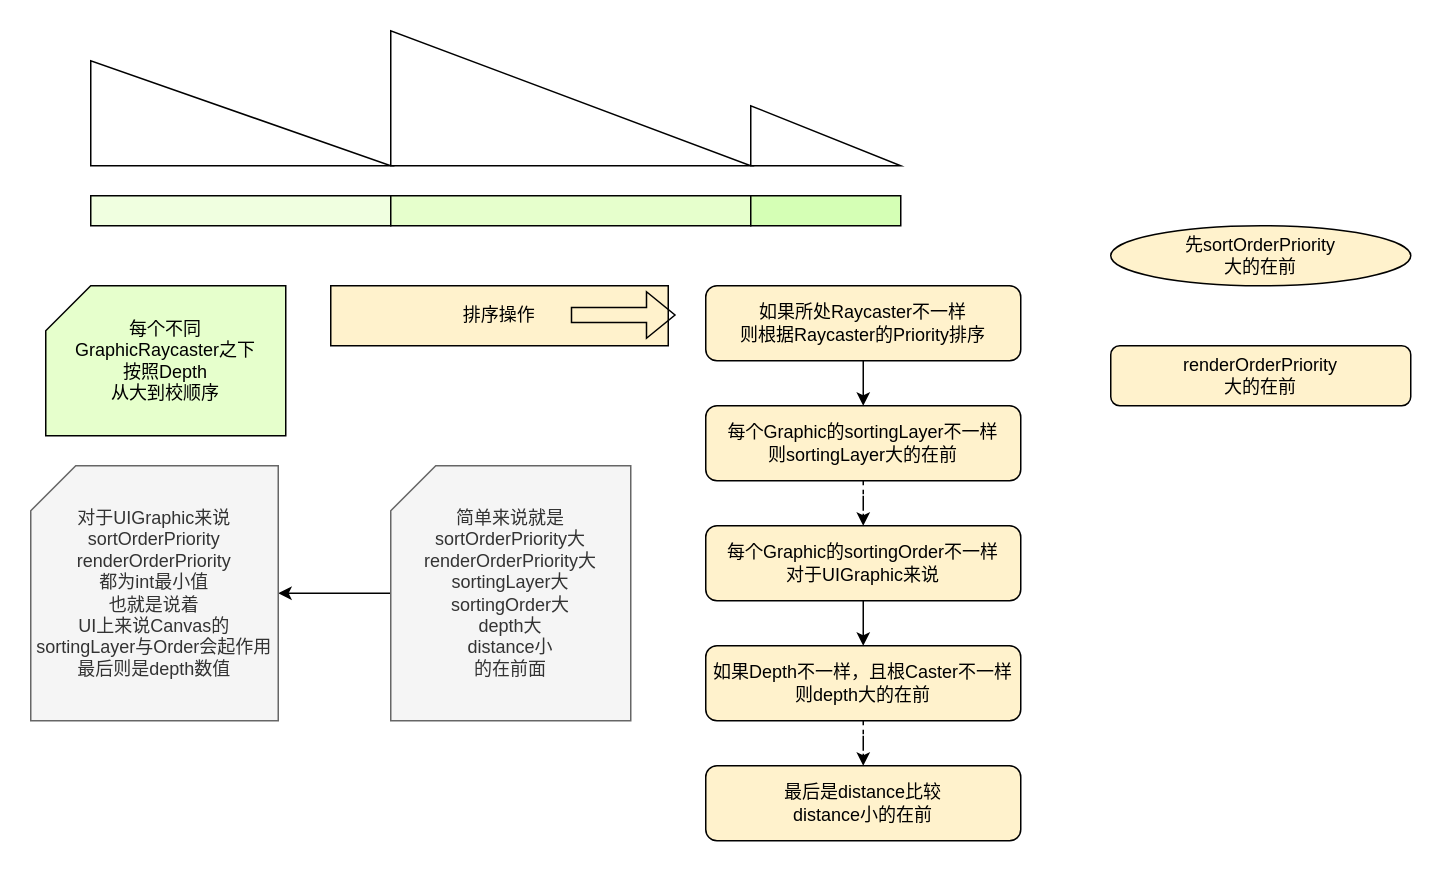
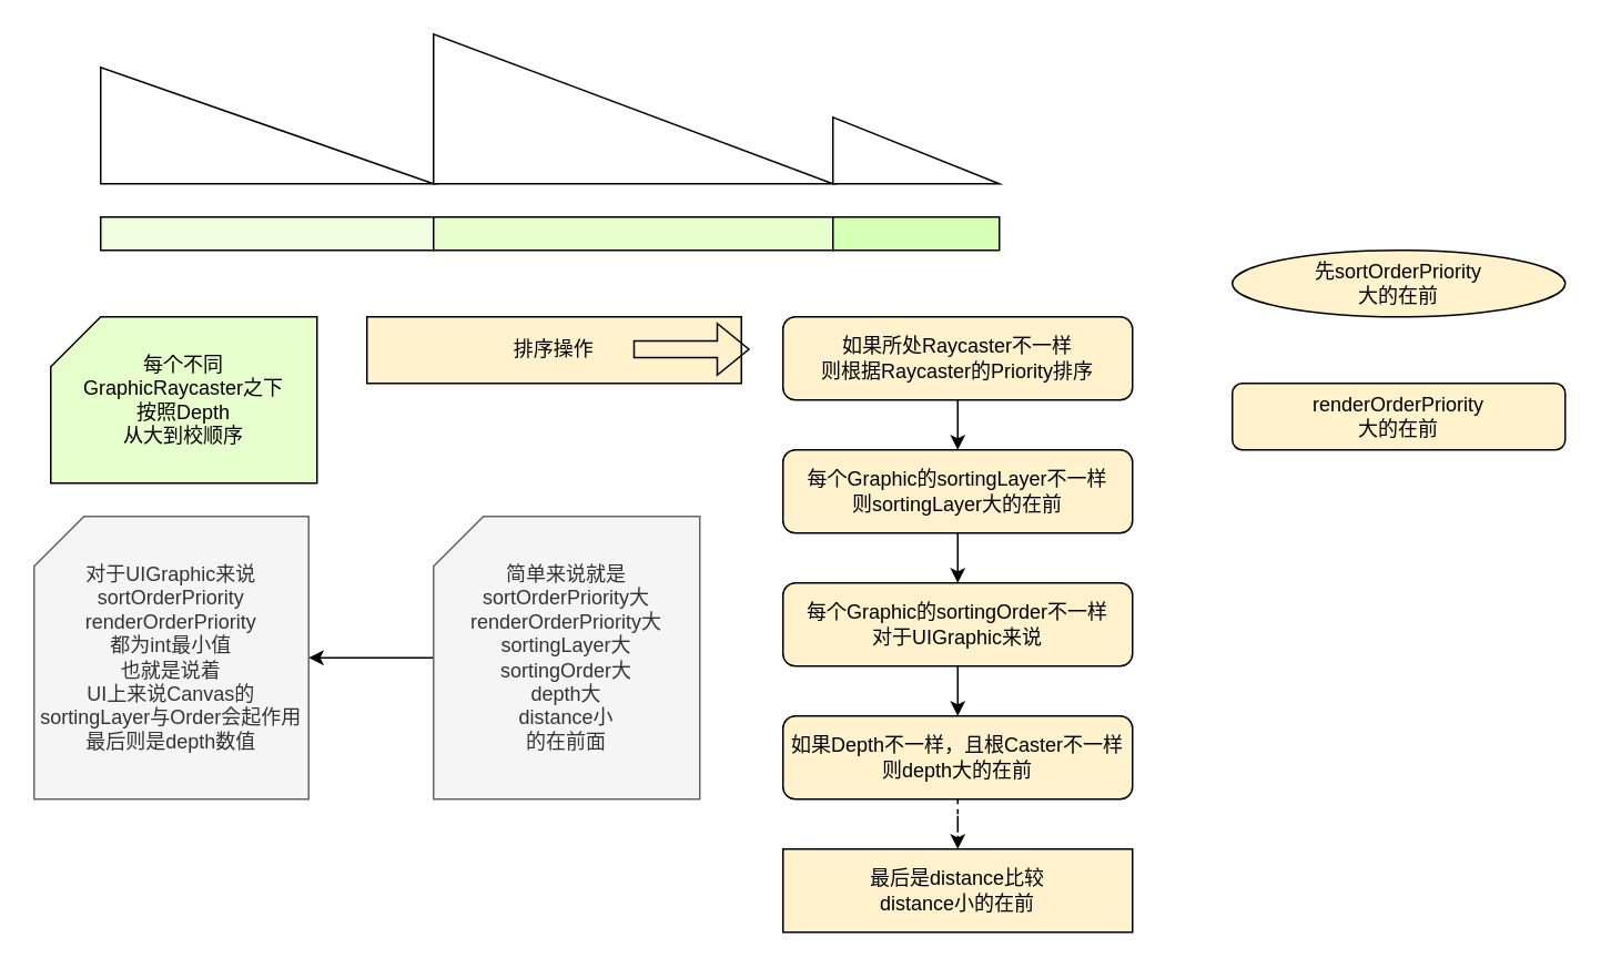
  <mxCell id="0" />
  <mxCell id="1" parent="0" />
  <mxCell id="2" value="" style="verticalLabelPosition=bottom;verticalAlign=top;html=1;shape=mxgraph.basic.orthogonal_triangle" vertex="1" parent="1"><mxGeometry x="60" y="40" width="200" height="70" as="geometry" /></mxCell>
  <mxCell id="3" value="" style="rounded=0;whiteSpace=wrap;html=1;fillColor=#F0FFE0;" vertex="1" parent="1"><mxGeometry x="60" y="130" width="200" height="20" as="geometry" /></mxCell>
  <mxCell id="4" value="" style="rounded=0;whiteSpace=wrap;html=1;fillColor=#E6FFCC;" vertex="1" parent="1"><mxGeometry x="260" y="130" width="240" height="20" as="geometry" /></mxCell>
  <mxCell id="5" value="" style="rounded=0;whiteSpace=wrap;html=1;fillColor=#D5FFB5;" vertex="1" parent="1"><mxGeometry x="500" y="130" width="100" height="20" as="geometry" /></mxCell>
  <mxCell id="6" value="" style="verticalLabelPosition=bottom;verticalAlign=top;html=1;shape=mxgraph.basic.orthogonal_triangle" vertex="1" parent="1"><mxGeometry x="260" y="20" width="240" height="90" as="geometry" /></mxCell>
  <mxCell id="7" value="" style="verticalLabelPosition=bottom;verticalAlign=top;html=1;shape=mxgraph.basic.orthogonal_triangle" vertex="1" parent="1"><mxGeometry x="500" y="70" width="100" height="40" as="geometry" /></mxCell>
  <mxCell id="8" value="&lt;span style=&quot;text-wrap: nowrap;&quot;&gt;每个不同&lt;/span&gt;&lt;br style=&quot;text-wrap: nowrap;&quot;&gt;&lt;span style=&quot;text-wrap: nowrap;&quot;&gt;GraphicRaycaster之下&lt;/span&gt;&lt;br style=&quot;text-wrap: nowrap;&quot;&gt;&lt;span style=&quot;text-wrap: nowrap;&quot;&gt;按照Depth&lt;/span&gt;&lt;br style=&quot;text-wrap: nowrap;&quot;&gt;&lt;span style=&quot;text-wrap: nowrap;&quot;&gt;从大到校顺序&lt;/span&gt;" style="shape=card;whiteSpace=wrap;html=1;fillColor=#E6FFCC;" vertex="1" parent="1"><mxGeometry x="30" y="190" width="160" height="100" as="geometry" /></mxCell>
  <mxCell id="9" value="排序操作" style="rounded=0;whiteSpace=wrap;html=1;fillColor=#FFF2CC;" vertex="1" parent="1"><mxGeometry x="220" y="190" width="225" height="40" as="geometry" /></mxCell>
  <mxCell id="10" value="" style="shape=flexArrow;endArrow=classic;html=1;rounded=0;" edge="1" parent="1"><mxGeometry width="50" height="50" relative="1" as="geometry"><mxPoint x="380" y="209.5" as="sourcePoint" /><mxPoint x="450" y="209.5" as="targetPoint" /></mxGeometry></mxCell>
  <mxCell id="11" style="edgeStyle=orthogonalEdgeStyle;rounded=0;orthogonalLoop=1;jettySize=auto;html=1;" edge="1" parent="1" source="12" target="16"><mxGeometry relative="1" as="geometry" /></mxCell>
  <mxCell id="12" value="如果所处Raycaster不一样&lt;br&gt;则根据Raycaster的Priority排序" style="rounded=1;whiteSpace=wrap;html=1;fillColor=#FFF2CC;" vertex="1" parent="1"><mxGeometry x="470" y="190" width="210" height="50" as="geometry" /></mxCell>
  <mxCell id="13" value="先sortOrderPriority&lt;br&gt;大的在前" style="ellipse;whiteSpace=wrap;html=1;fillColor=#FFF2CC;" vertex="1" parent="1"><mxGeometry x="740" y="150" width="200" height="40" as="geometry" /></mxCell>
  <mxCell id="14" value="renderOrderPriority&lt;br&gt;大的在前" style="rounded=1;whiteSpace=wrap;html=1;fillColor=#FFF2CC;" vertex="1" parent="1"><mxGeometry x="740" y="230" width="200" height="40" as="geometry" /></mxCell>
- <mxCell id="15" style="edgeStyle=orthogonalEdgeStyle;rounded=0;orthogonalLoop=1;jettySize=auto;html=1;dashed=1;" edge="1" parent="1" source="16" target="18"><mxGeometry relative="1" as="geometry" /></mxCell>
+ <mxCell id="15" style="edgeStyle=orthogonalEdgeStyle;rounded=0;orthogonalLoop=1;jettySize=auto;html=1;" edge="1" parent="1" source="16" target="18"><mxGeometry relative="1" as="geometry" /></mxCell>
  <mxCell id="16" value="每个Graphic的sortingLayer不一样&lt;br&gt;则sortingLayer大的在前" style="rounded=1;whiteSpace=wrap;html=1;fillColor=#FFF2CC;" vertex="1" parent="1"><mxGeometry x="470" y="270" width="210" height="50" as="geometry" /></mxCell>
  <mxCell id="17" style="edgeStyle=orthogonalEdgeStyle;rounded=0;orthogonalLoop=1;jettySize=auto;html=1;" edge="1" parent="1" source="18" target="20"><mxGeometry relative="1" as="geometry" /></mxCell>
  <mxCell id="18" value="每个Graphic的sortingOrder不一样&lt;br&gt;对于UIGraphic来说" style="rounded=1;whiteSpace=wrap;html=1;fillColor=#FFF2CC;" vertex="1" parent="1"><mxGeometry x="470" y="350" width="210" height="50" as="geometry" /></mxCell>
  <mxCell id="19" style="edgeStyle=orthogonalEdgeStyle;rounded=0;orthogonalLoop=1;jettySize=auto;html=1;dashed=1;" edge="1" parent="1" source="20" target="21"><mxGeometry relative="1" as="geometry" /></mxCell>
  <mxCell id="20" value="如果Depth不一样，且根Caster不一样&lt;br&gt;则depth大的在前" style="rounded=1;whiteSpace=wrap;html=1;fillColor=#FFF2CC;" vertex="1" parent="1"><mxGeometry x="470" y="430" width="210" height="50" as="geometry" /></mxCell>
- <mxCell id="21" value="最后是distance比较&lt;br&gt;distance小的在前" style="rounded=1;whiteSpace=wrap;html=1;fillColor=#FFF2CC;" vertex="1" parent="1"><mxGeometry x="470" y="510" width="210" height="50" as="geometry" /></mxCell>
+ <mxCell id="21" value="最后是distance比较&lt;br&gt;distance小的在前" style="whiteSpace=wrap;html=1;fillColor=#FFF2CC;rounded=0;" vertex="1" parent="1"><mxGeometry x="470" y="510" width="210" height="50" as="geometry" /></mxCell>
  <mxCell id="22" style="edgeStyle=orthogonalEdgeStyle;rounded=0;orthogonalLoop=1;jettySize=auto;html=1;" edge="1" parent="1" source="23" target="24"><mxGeometry relative="1" as="geometry" /></mxCell>
  <mxCell id="23" value="&lt;span style=&quot;text-wrap: nowrap;&quot;&gt;简单来说就是&lt;br&gt;sortOrderPriority大&lt;br&gt;renderOrderPriority大&lt;br&gt;sortingLayer大&lt;br&gt;sortingOrder大&lt;br&gt;depth大&lt;br&gt;distance小&lt;br&gt;的在前面&lt;/span&gt;" style="shape=card;whiteSpace=wrap;html=1;fillColor=#f5f5f5;strokeColor=#666666;fontColor=#333333;" vertex="1" parent="1"><mxGeometry x="260" y="310" width="160" height="170" as="geometry" /></mxCell>
  <mxCell id="24" value="对于UIGraphic来说&lt;br&gt;sortOrderPriority&lt;br&gt;renderOrderPriority&lt;br&gt;都为int最小值&lt;br&gt;也就是说着&lt;br&gt;UI上来说Canvas的&lt;br&gt;sortingLayer与Order会起作用&lt;br&gt;最后则是depth数值" style="shape=card;whiteSpace=wrap;html=1;fillColor=#f5f5f5;strokeColor=#666666;fontColor=#333333;" vertex="1" parent="1"><mxGeometry x="20" y="310" width="165" height="170" as="geometry" /></mxCell>
